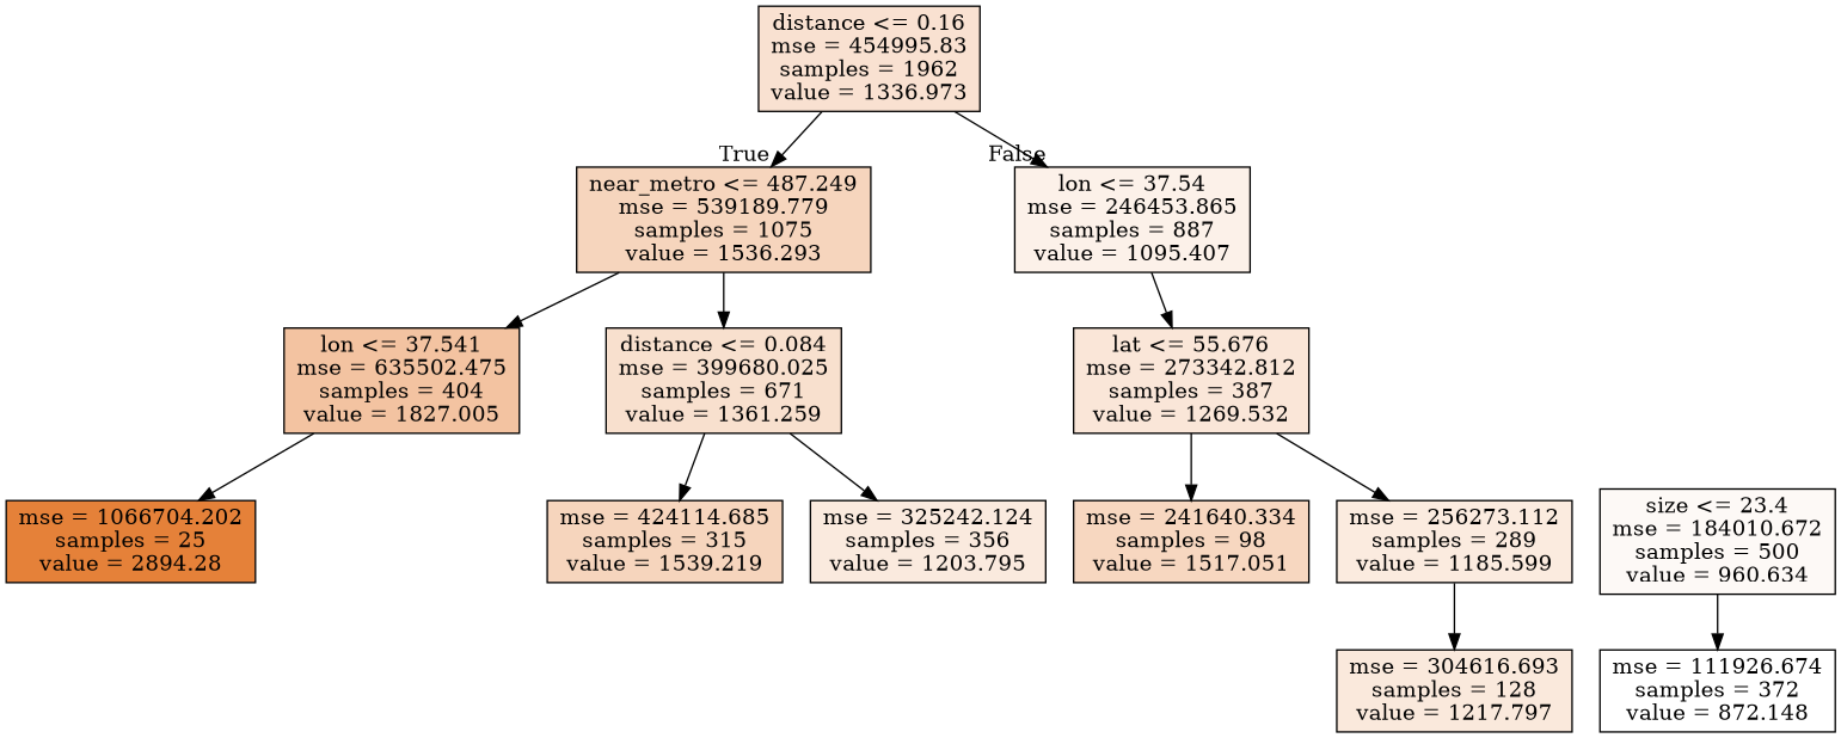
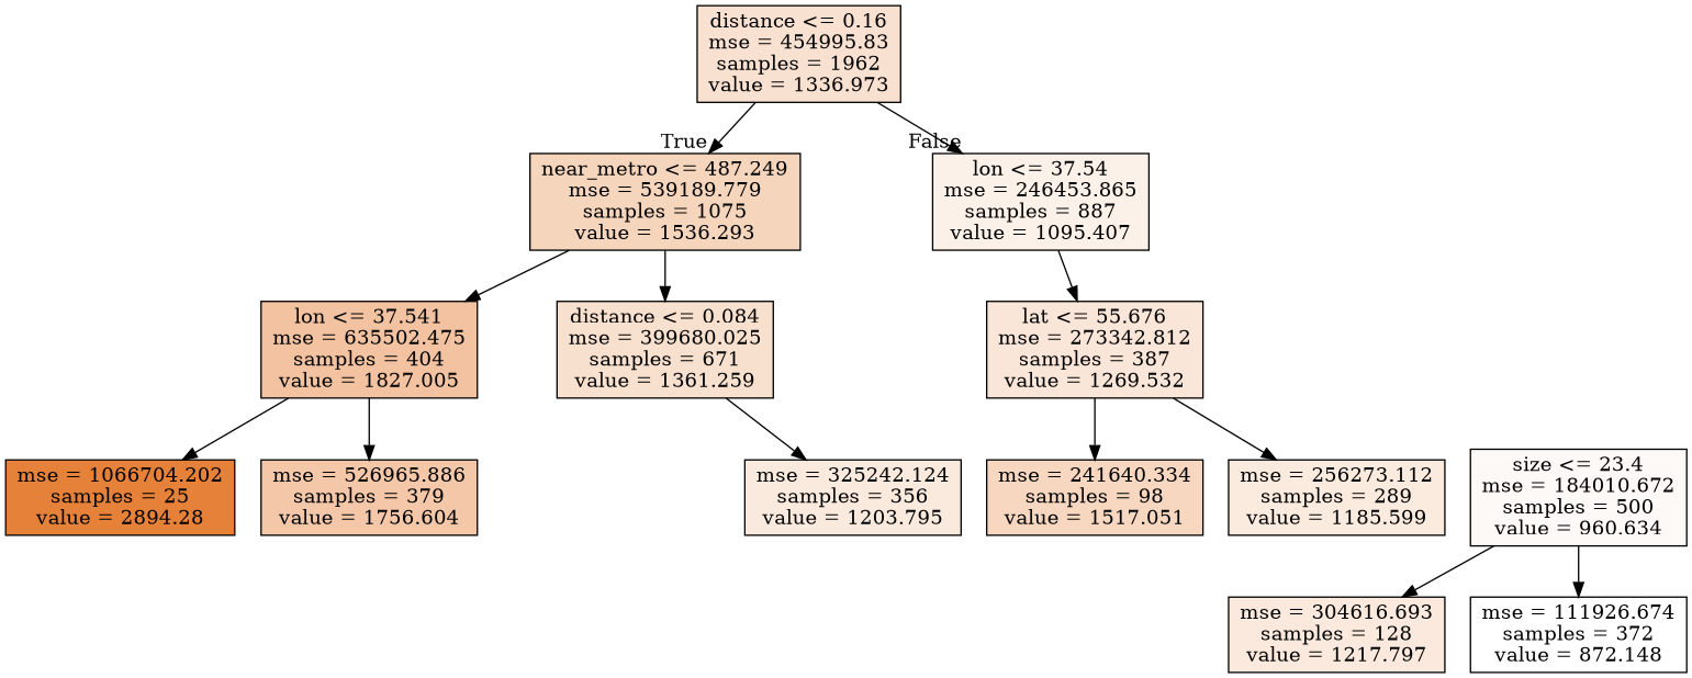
  digraph {
    node [color=black fillcolor="#e5813954" shape=box style=filled]
    n1 [fillcolor="#e581393b" label="distance <= 0.16\nmse = 454995.83\nsamples = 1962\nvalue = 1336.973"]
    n2 [label="near_metro <= 487.249\nmse = 539189.779\nsamples = 1075\nvalue = 1536.293"]
    n3 [fillcolor="#e581391c" label="lon <= 37.54\nmse = 246453.865\nsamples = 887\nvalue = 1095.407"]
    n4 [fillcolor="#e5813978" label="lon <= 37.541\nmse = 635502.475\nsamples = 404\nvalue = 1827.005"]
    n5 [fillcolor="#e581393e" label="distance <= 0.084\nmse = 399680.025\nsamples = 671\nvalue = 1361.259"]
    n6 [fillcolor="#e5813932" label="lat <= 55.676\nmse = 273342.812\nsamples = 387\nvalue = 1269.532"]
    n7 [fillcolor="#e58139ff" label="mse = 1066704.202\nsamples = 25\nvalue = 2894.28"]
-   n9 [label="mse = 424114.685\nsamples = 315\nvalue = 1539.219"]
+   n8 [fillcolor="#e5813970" label="mse = 526965.886\nsamples = 379\nvalue = 1756.604"]
    n10 [fillcolor="#e581392a" label="mse = 325242.124\nsamples = 356\nvalue = 1203.795"]
    n11 [fillcolor="#e5813951" label="mse = 241640.334\nsamples = 98\nvalue = 1517.051"]
    n12 [fillcolor="#e5813928" label="mse = 256273.112\nsamples = 289\nvalue = 1185.599"]
    n13 [fillcolor="#e581390b" label="size <= 23.4\nmse = 184010.672\nsamples = 500\nvalue = 960.634"]
    n14 [fillcolor="#e581392c" label="mse = 304616.693\nsamples = 128\nvalue = 1217.797"]
    n15 [fillcolor="#e5813900" label="mse = 111926.674\nsamples = 372\nvalue = 872.148"]
    n1 -> n2 [headlabel=True labelangle=45 labeldistance=2.5]
    n1 -> n3 [headlabel=False labelangle=-45 labeldistance=2.5]
    n2 -> n4
    n2 -> n5
    n3 -> n6
    n4 -> n7
-   n5 -> n9
+   n4 -> n8
    n5 -> n10
    n6 -> n11
    n6 -> n12
-   n12 -> n14
+   n13 -> n14
    n13 -> n15
  }
